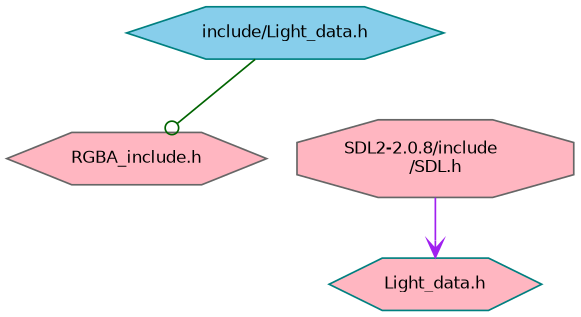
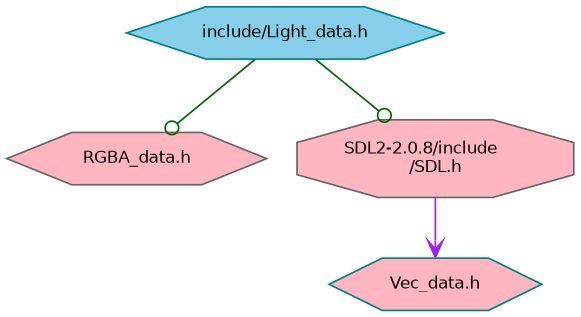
  digraph {
    node [color=teal fillcolor=lightpink fontname=Helvetica fontsize=10 shape=hexagon style=filled]
    edge [arrowhead=odot color=darkgreen fontname=Helvetica fontsize=10 labelfontname=Helvetica labelfontsize=10 style=solid]
    n1 [fillcolor=skyblue fontcolor=black height=0.2 label="include/Light_data.h" width=0.4]
-   n2 [color=gray40 height=0.2 label="RGBA_include.h" width=0.4]
+   n2 [color=gray40 height=0.2 label="RGBA_data.h" width=0.4]
    n3 [color=gray40 height=0.2 label="SDL2-2.0.8/include\l/SDL.h" shape=octagon width=0.4]
-   n4 [height=0.2 label="Light_data.h" width=0.4]
+   n4 [height=0.2 label="Vec_data.h" width=0.4]
    n1 -> n2
+   n1 -> n3
    n3 -> n4 [arrowhead=vee color=purple]
  }
